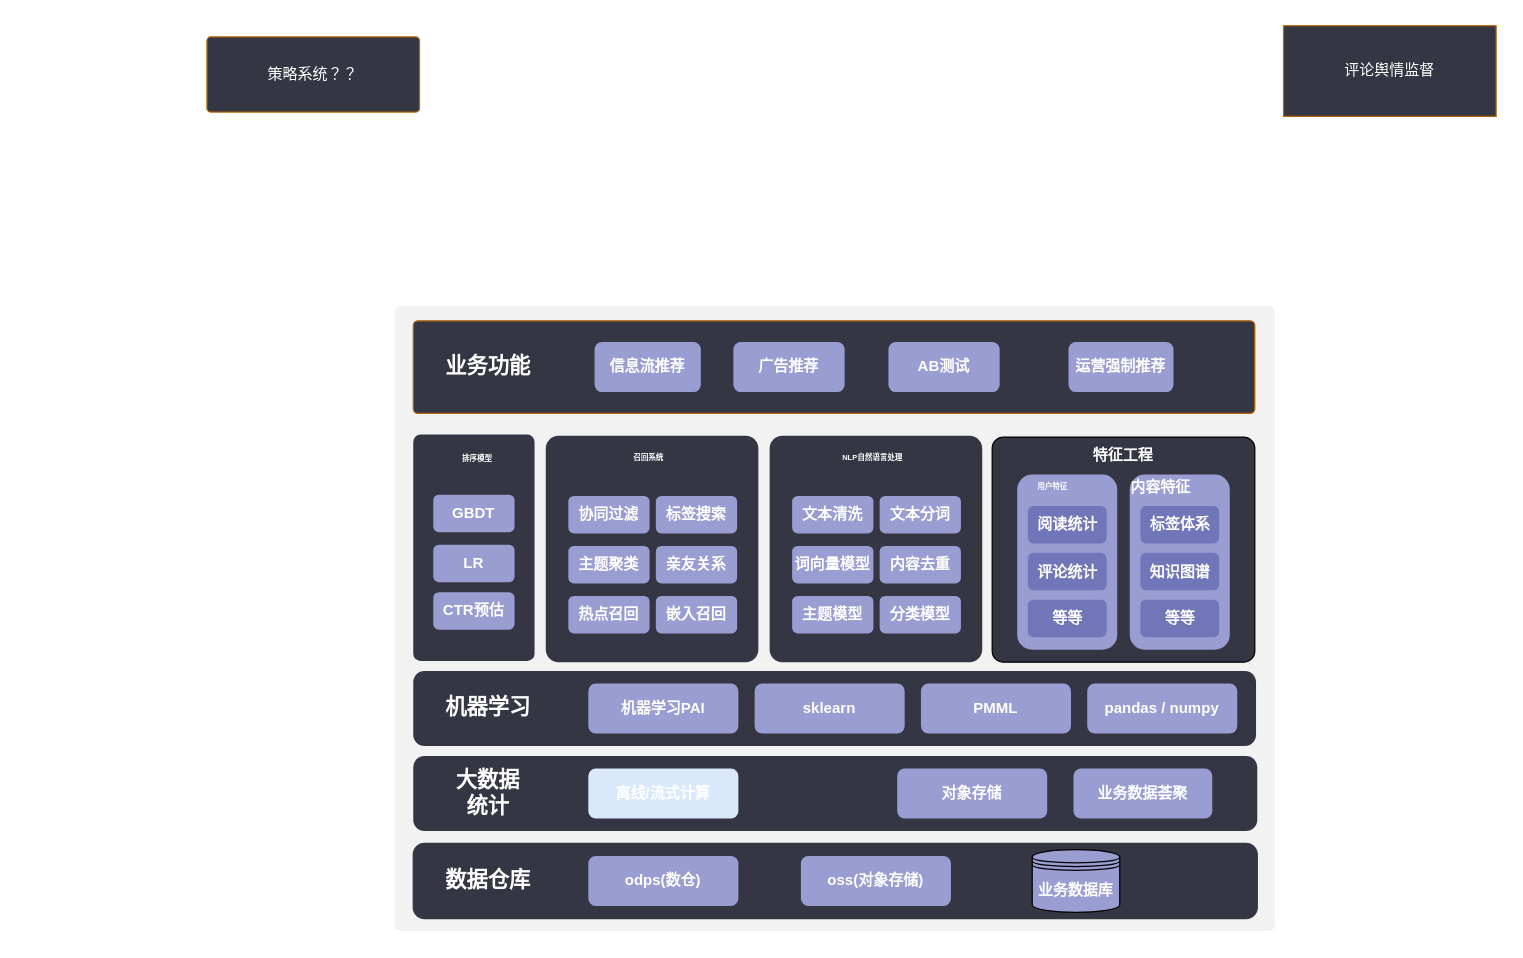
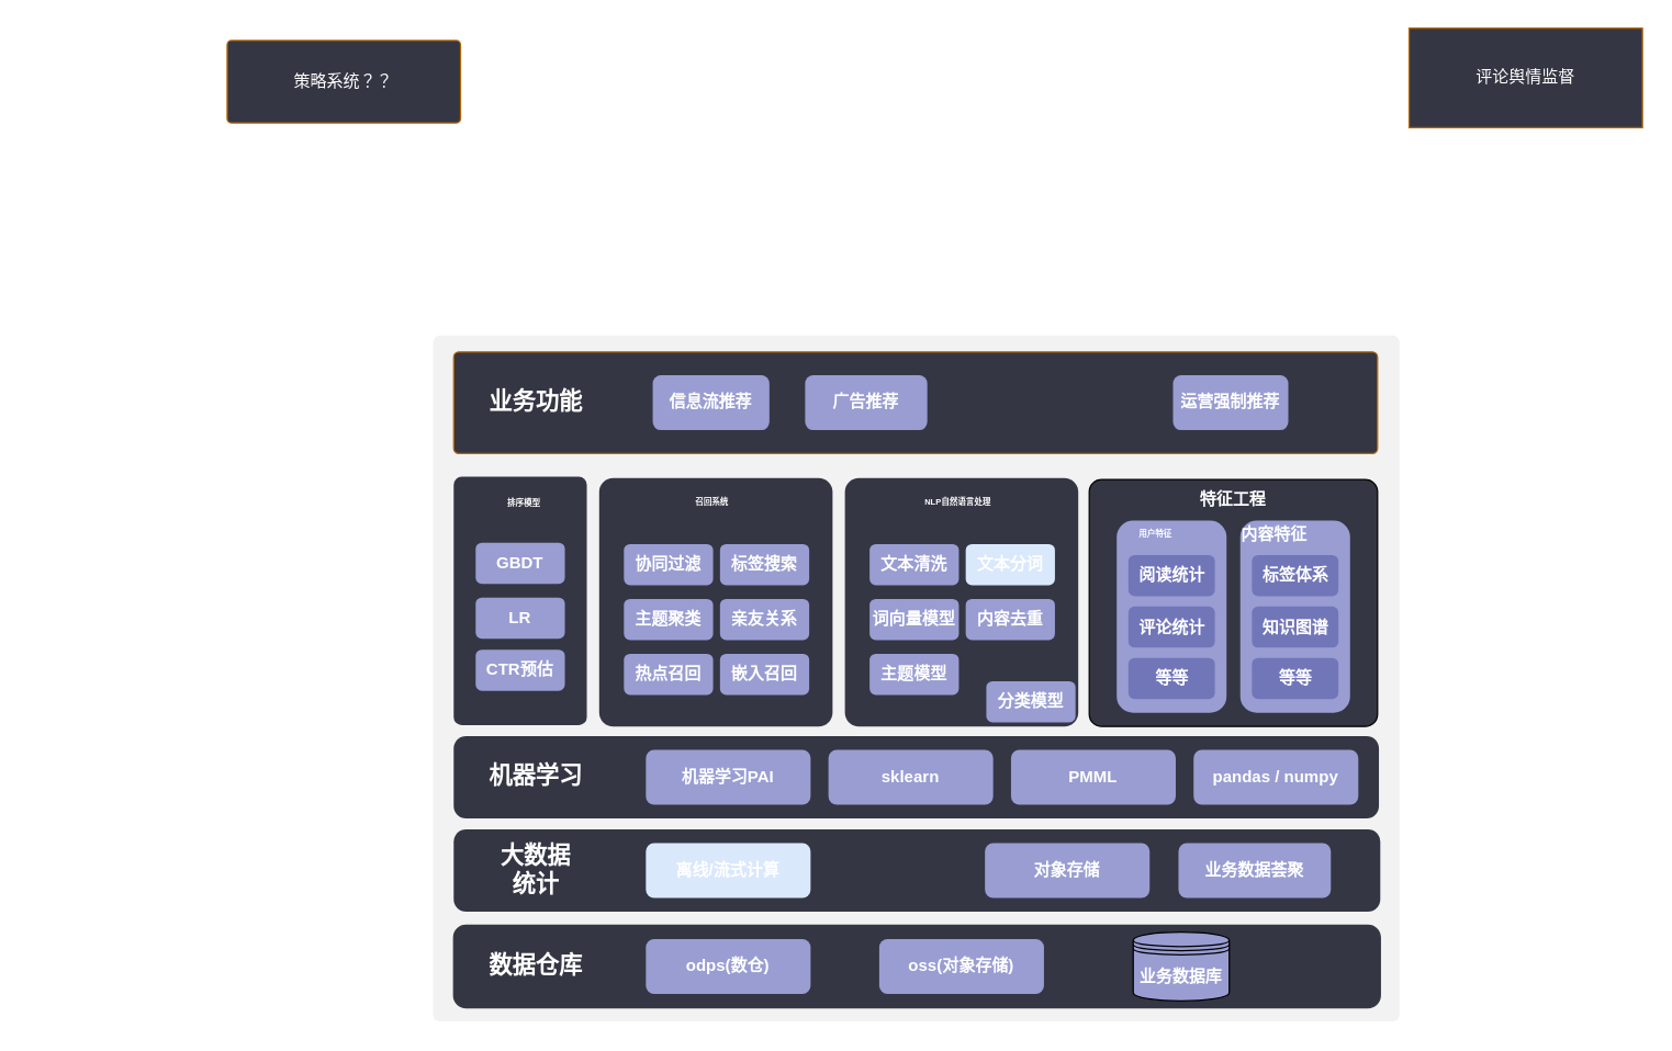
  <mxCell id="0" />
  <mxCell id="1" parent="0" />
  <mxCell id="2" value="" style="rounded=1;whiteSpace=wrap;html=1;shadow=0;fillColor=#F2F2F2;strokeColor=none;glass=0;comic=0;arcSize=1;" parent="1" vertex="1"><mxGeometry x="315" y="244" width="704" height="500" as="geometry" /></mxCell>
  <mxCell id="3" value="" style="rounded=1;whiteSpace=wrap;html=1;shadow=0;fillColor=#343643;strokeColor=#36393d;" parent="1" vertex="1"><mxGeometry x="330" y="674" width="675" height="60" as="geometry" /></mxCell>
  <mxCell id="4" value="&lt;span style=&quot;white-space: normal&quot;&gt;oss(对象存储)&lt;/span&gt;" style="rounded=1;whiteSpace=wrap;html=1;shadow=0;fillColor=#999DD2;strokeColor=none;gradientColor=none;fontColor=#FFFFFF;fontStyle=1;dashed=1;strokeWidth=1;perimeterSpacing=4;" parent="1" vertex="1"><mxGeometry x="640" y="684" width="120" height="40" as="geometry" /></mxCell>
  <mxCell id="5" value="" style="rounded=1;whiteSpace=wrap;html=1;fillColor=#343643;strokeColor=none;" parent="1" vertex="1"><mxGeometry x="330" y="604" width="675" height="60" as="geometry" /></mxCell>
  <mxCell id="6" value="nlp自然语言处理" style="text;html=1;strokeColor=none;fillColor=none;align=center;verticalAlign=middle;whiteSpace=wrap;rounded=0;fontSize=14;fontStyle=1;fontColor=#FFFFFF;" parent="1" vertex="1"><mxGeometry x="20" y="339" width="130" height="20" as="geometry" /></mxCell>
  <mxCell id="7" value="&lt;span style=&quot;white-space: normal&quot;&gt;odps(数仓)&lt;/span&gt;" style="rounded=1;whiteSpace=wrap;html=1;shadow=0;fillColor=#999DD2;strokeColor=none;gradientColor=none;fontColor=#FFFFFF;fontStyle=1;dashed=1;strokeWidth=1;perimeterSpacing=4;" parent="1" vertex="1"><mxGeometry x="470" y="684" width="120" height="40" as="geometry" /></mxCell>
  <mxCell id="8" value="业务数据库" style="shape=datastore;whiteSpace=wrap;html=1;shadow=0;fillColor=#999DD2;strokeColor=#000000;gradientColor=none;fontStyle=1;fontColor=#FFFFFF;" parent="1" vertex="1"><mxGeometry x="825" y="679" width="70" height="50" as="geometry" /></mxCell>
  <mxCell id="9" value="数据仓库" style="text;html=1;strokeColor=none;fillColor=none;align=center;verticalAlign=middle;whiteSpace=wrap;rounded=0;shadow=1;fontFamily=Comic Sans MS;fontSize=17;fontStyle=1;fontColor=#FFFFFF;" parent="1" vertex="1"><mxGeometry x="350" y="694" width="80" height="20" as="geometry" /></mxCell>
  <mxCell id="10" value="离线/流式计算" style="rounded=1;whiteSpace=wrap;html=1;shadow=0;fillColor=#dae8fc;strokeColor=none;fontColor=#FFFFFF;fontStyle=1;" parent="1" vertex="1"><mxGeometry x="470" y="614" width="120" height="40" as="geometry" /></mxCell>
  <mxCell id="11" value="大数据&lt;br&gt;统计" style="text;html=1;strokeColor=none;fillColor=none;align=center;verticalAlign=middle;whiteSpace=wrap;rounded=0;shadow=1;fontFamily=Comic Sans MS;fontSize=17;fontStyle=1;fontColor=#FFFFFF;" parent="1" vertex="1"><mxGeometry x="350" y="624" width="80" height="20" as="geometry" /></mxCell>
  <mxCell id="12" value="业务数据荟聚" style="rounded=1;whiteSpace=wrap;html=1;shadow=0;fillColor=#999DD2;strokeColor=none;fontColor=#FFFFFF;fontStyle=1" parent="1" vertex="1"><mxGeometry x="858" y="614" width="111" height="40" as="geometry" /></mxCell>
  <mxCell id="13" value="对象存储" style="rounded=1;whiteSpace=wrap;html=1;shadow=0;fillColor=#999DD2;strokeColor=none;fontColor=#FFFFFF;fontStyle=1" parent="1" vertex="1"><mxGeometry x="717" y="614" width="120" height="40" as="geometry" /></mxCell>
  <mxCell id="14" value="" style="group" parent="1" vertex="1" connectable="0"><mxGeometry x="793" y="349" width="210" height="180" as="geometry" /></mxCell>
  <mxCell id="15" value="" style="rounded=1;whiteSpace=wrap;html=1;rotatable=1;arcSize=5;fillColor=#343643;" parent="14" vertex="1"><mxGeometry width="210" height="180" as="geometry" /></mxCell>
  <mxCell id="16" value="特征工程" style="text;html=1;strokeColor=none;fillColor=none;align=center;verticalAlign=middle;whiteSpace=wrap;rounded=0;fontStyle=1;fontColor=#FFFFFF;" parent="14" vertex="1"><mxGeometry x="45" y="5" width="120" height="20" as="geometry" /></mxCell>
  <mxCell id="17" value="" style="rounded=1;whiteSpace=wrap;html=1;shadow=0;fillColor=#999DD2;strokeColor=none;fontColor=#FFFFFF;fontStyle=1" parent="14" vertex="1"><mxGeometry x="20" y="30" width="80" height="140" as="geometry" /></mxCell>
  <mxCell id="18" value="" style="rounded=1;whiteSpace=wrap;html=1;shadow=0;fillColor=#999DD2;strokeColor=none;fontColor=#FFFFFF;fontStyle=1" parent="14" vertex="1"><mxGeometry x="110" y="30" width="80" height="140" as="geometry" /></mxCell>
  <mxCell id="19" value="用户特征" style="text;html=1;strokeColor=none;fillColor=none;align=center;verticalAlign=middle;whiteSpace=wrap;rounded=0;fontColor=#FFFFFF;fontStyle=1;fontSize=6;arcSize=12;horizontal=1;" parent="14" vertex="1"><mxGeometry x="17" y="30" width="63" height="20" as="geometry" /></mxCell>
  <mxCell id="20" value="内容特征" style="text;html=1;strokeColor=none;fillColor=none;align=center;verticalAlign=middle;whiteSpace=wrap;rounded=0;fontColor=#FFFFFF;fontStyle=1" parent="14" vertex="1"><mxGeometry x="105" y="30" width="60" height="20" as="geometry" /></mxCell>
  <mxCell id="21" value="阅读统计" style="rounded=1;whiteSpace=wrap;html=1;shadow=0;fillColor=#7176B9;strokeColor=none;fontColor=#FFFFFF;fontStyle=1" parent="14" vertex="1"><mxGeometry x="28.5" y="55" width="63" height="30" as="geometry" /></mxCell>
  <mxCell id="22" value="评论统计" style="rounded=1;whiteSpace=wrap;html=1;shadow=0;fillColor=#7176B9;strokeColor=none;fontColor=#FFFFFF;fontStyle=1" parent="14" vertex="1"><mxGeometry x="28.5" y="92.5" width="63" height="30" as="geometry" /></mxCell>
  <mxCell id="23" value="等等" style="rounded=1;whiteSpace=wrap;html=1;shadow=0;fillColor=#7176B9;strokeColor=none;fontColor=#FFFFFF;fontStyle=1" parent="14" vertex="1"><mxGeometry x="28.5" y="130" width="63" height="30" as="geometry" /></mxCell>
  <mxCell id="24" value="标签体系&lt;span style=&quot;color: rgba(0 , 0 , 0 , 0) ; font-family: monospace ; font-size: 0px ; font-weight: 400 ; white-space: nowrap&quot;&gt;%3CmxGraphModel%3E%3Croot%3E%3CmxCell%20id%3D%220%22%2F%3E%3CmxCell%20id%3D%221%22%20parent%3D%220%22%2F%3E%3CmxCell%20id%3D%222%22%20value%3D%22%E9%98%85%E8%AF%BB%E7%BB%9F%E8%AE%A1%22%20style%3D%22rounded%3D1%3BwhiteSpace%3Dwrap%3Bhtml%3D1%3Bshadow%3D0%3BfillColor%3D%237176B9%3BstrokeColor%3Dnone%3BfontColor%3D%23FFFFFF%3BfontStyle%3D1%22%20vertex%3D%221%22%20parent%3D%221%22%3E%3CmxGeometry%20x%3D%22518.5%22%20y%3D%22285%22%20width%3D%2263%22%20height%3D%2230%22%20as%3D%22geometry%22%2F%3E%3C%2FmxCell%3E%3C%2Froot%3E%3C%2FmxGraphModel%3E&lt;/span&gt;" style="rounded=1;whiteSpace=wrap;html=1;shadow=0;fillColor=#7176B9;strokeColor=none;fontColor=#FFFFFF;fontStyle=1" parent="14" vertex="1"><mxGeometry x="118.5" y="55" width="63" height="30" as="geometry" /></mxCell>
  <mxCell id="25" value="知识图谱" style="rounded=1;whiteSpace=wrap;html=1;shadow=0;fillColor=#7176B9;strokeColor=none;fontColor=#FFFFFF;fontStyle=1" parent="14" vertex="1"><mxGeometry x="118.5" y="92.5" width="63" height="30" as="geometry" /></mxCell>
  <mxCell id="26" value="等等" style="rounded=1;whiteSpace=wrap;html=1;shadow=0;fillColor=#7176B9;strokeColor=none;fontColor=#FFFFFF;fontStyle=1" parent="14" vertex="1"><mxGeometry x="118.5" y="130" width="63" height="30" as="geometry" /></mxCell>
  <mxCell id="27" value="" style="rounded=1;whiteSpace=wrap;html=1;fillColor=#343643;strokeColor=#b46504;arcSize=5;fontColor=#FFFFFF;" parent="1" vertex="1"><mxGeometry x="330" y="256" width="673" height="74" as="geometry" /></mxCell>
  <mxCell id="28" value="策略系统？？" style="rounded=1;whiteSpace=wrap;html=1;fillColor=#343643;strokeColor=#b46504;arcSize=5;fontColor=#FFFFFF;" parent="1" vertex="1"><mxGeometry x="165" y="29" width="170" height="60" as="geometry" /></mxCell>
  <mxCell id="29" value="" style="rounded=1;whiteSpace=wrap;html=1;fillColor=#343643;strokeColor=none;" parent="1" vertex="1"><mxGeometry x="330" y="536" width="674" height="60" as="geometry" /></mxCell>
  <mxCell id="30" value="机器学习" style="text;html=1;strokeColor=none;fillColor=none;align=center;verticalAlign=middle;whiteSpace=wrap;rounded=0;shadow=1;fontFamily=Comic Sans MS;fontSize=17;fontStyle=1;fontColor=#FFFFFF;" parent="1" vertex="1"><mxGeometry x="350" y="556" width="80" height="20" as="geometry" /></mxCell>
  <mxCell id="31" value="机器学习PAI" style="rounded=1;whiteSpace=wrap;html=1;shadow=0;fillColor=#999DD2;strokeColor=none;fontColor=#FFFFFF;fontStyle=1" parent="1" vertex="1"><mxGeometry x="470" y="546" width="120" height="40" as="geometry" /></mxCell>
  <mxCell id="32" value="sklearn" style="rounded=1;whiteSpace=wrap;html=1;shadow=0;fillColor=#999DD2;strokeColor=none;fontColor=#FFFFFF;fontStyle=1" parent="1" vertex="1"><mxGeometry x="603" y="546" width="120" height="40" as="geometry" /></mxCell>
  <mxCell id="33" value="PMML" style="rounded=1;whiteSpace=wrap;html=1;shadow=0;fillColor=#999DD2;strokeColor=none;fontColor=#FFFFFF;fontStyle=1" parent="1" vertex="1"><mxGeometry x="736" y="546" width="120" height="40" as="geometry" /></mxCell>
  <mxCell id="34" value="pandas / numpy" style="rounded=1;whiteSpace=wrap;html=1;shadow=0;fillColor=#999DD2;strokeColor=none;fontColor=#FFFFFF;fontStyle=1" parent="1" vertex="1"><mxGeometry x="869" y="546" width="120" height="40" as="geometry" /></mxCell>
  <mxCell id="35" value="评论舆情监督" style="whiteSpace=wrap;html=1;fillColor=#343643;strokeColor=#b46504;arcSize=5;fontColor=#FFFFFF;rounded=0;" parent="1" vertex="1"><mxGeometry x="1026" y="20" width="170" height="72.5" as="geometry" /></mxCell>
  <mxCell id="36" value="" style="group" parent="1" vertex="1" connectable="0"><mxGeometry x="615" y="348" width="170" height="181" as="geometry" /></mxCell>
  <mxCell id="37" value="" style="rounded=1;whiteSpace=wrap;html=1;fillColor=#343643;strokeColor=none;arcSize=6;" parent="36" vertex="1"><mxGeometry width="170" height="181" as="geometry" /></mxCell>
  <mxCell id="38" value="&lt;span style=&quot;&quot;&gt;词向量模型&lt;/span&gt;" style="rounded=1;whiteSpace=wrap;html=1;shadow=0;fillColor=#999DD2;strokeColor=none;fontColor=#FFFFFF;fontStyle=1" parent="36" vertex="1"><mxGeometry x="18" y="88" width="65" height="30" as="geometry" /></mxCell>
  <mxCell id="39" value="NLP自然语言处理" style="text;html=1;strokeColor=none;fillColor=none;align=center;verticalAlign=middle;whiteSpace=wrap;rounded=0;fontColor=#FFFFFF;fontStyle=1;fontSize=6;arcSize=12;horizontal=1;" parent="36" vertex="1"><mxGeometry x="31" y="8" width="103" height="20" as="geometry" /></mxCell>
  <mxCell id="40" value="内容去重" style="rounded=1;whiteSpace=wrap;html=1;shadow=0;fillColor=#999DD2;strokeColor=none;fontColor=#FFFFFF;fontStyle=1" parent="36" vertex="1"><mxGeometry x="88" y="88" width="65" height="30" as="geometry" /></mxCell>
  <mxCell id="41" value="文本清洗" style="rounded=1;whiteSpace=wrap;html=1;shadow=0;fillColor=#999DD2;strokeColor=none;fontColor=#FFFFFF;fontStyle=1" parent="36" vertex="1"><mxGeometry x="18" y="48" width="65" height="30" as="geometry" /></mxCell>
- <mxCell id="42" value="文本分词" style="rounded=1;whiteSpace=wrap;html=1;shadow=0;fillColor=#999DD2;strokeColor=none;fontColor=#FFFFFF;fontStyle=1" parent="36" vertex="1"><mxGeometry x="88" y="48" width="65" height="30" as="geometry" /></mxCell>
- <mxCell id="43" value="分类模型" style="rounded=1;whiteSpace=wrap;html=1;shadow=0;fillColor=#999DD2;strokeColor=none;fontColor=#FFFFFF;fontStyle=1" parent="36" vertex="1"><mxGeometry x="88" y="128" width="65" height="30" as="geometry" /></mxCell>
+ <mxCell id="42" value="文本分词" style="rounded=1;whiteSpace=wrap;html=1;shadow=0;fillColor=#dae8fc;strokeColor=none;fontColor=#FFFFFF;fontStyle=1;" parent="36" vertex="1"><mxGeometry x="88" y="48" width="65" height="30" as="geometry" /></mxCell>
+ <mxCell id="43" value="分类模型" style="rounded=1;whiteSpace=wrap;html=1;shadow=0;fillColor=#999DD2;strokeColor=none;fontColor=#FFFFFF;fontStyle=1" parent="36" vertex="1"><mxGeometry x="103" y="148" width="65" height="30" as="geometry" /></mxCell>
  <mxCell id="44" value="主题模型" style="rounded=1;whiteSpace=wrap;html=1;shadow=0;fillColor=#999DD2;strokeColor=none;fontColor=#FFFFFF;fontStyle=1" parent="36" vertex="1"><mxGeometry x="18" y="128" width="65" height="30" as="geometry" /></mxCell>
  <mxCell id="45" value="" style="group" parent="1" vertex="1" connectable="0"><mxGeometry x="436" y="348" width="170" height="181" as="geometry" /></mxCell>
  <mxCell id="46" value="" style="rounded=1;whiteSpace=wrap;html=1;fillColor=#343643;strokeColor=none;arcSize=6;" parent="45" vertex="1"><mxGeometry width="170" height="181" as="geometry" /></mxCell>
  <mxCell id="47" value="主题聚类" style="rounded=1;whiteSpace=wrap;html=1;shadow=0;fillColor=#999DD2;strokeColor=none;fontColor=#FFFFFF;fontStyle=1" parent="45" vertex="1"><mxGeometry x="18" y="88" width="65" height="30" as="geometry" /></mxCell>
  <mxCell id="48" value="召回系统" style="text;html=1;strokeColor=none;fillColor=none;align=center;verticalAlign=middle;whiteSpace=wrap;rounded=0;fontColor=#FFFFFF;fontStyle=1;fontSize=6;arcSize=12;horizontal=1;" parent="45" vertex="1"><mxGeometry x="31" y="8" width="103" height="20" as="geometry" /></mxCell>
  <mxCell id="49" value="亲友关系" style="rounded=1;whiteSpace=wrap;html=1;shadow=0;fillColor=#999DD2;strokeColor=none;fontColor=#FFFFFF;fontStyle=1" parent="45" vertex="1"><mxGeometry x="88" y="88" width="65" height="30" as="geometry" /></mxCell>
  <mxCell id="50" value="协同过滤" style="rounded=1;whiteSpace=wrap;html=1;shadow=0;fillColor=#999DD2;strokeColor=none;fontColor=#FFFFFF;fontStyle=1" parent="45" vertex="1"><mxGeometry x="18" y="48" width="65" height="30" as="geometry" /></mxCell>
  <mxCell id="51" value="标签搜索" style="rounded=1;whiteSpace=wrap;html=1;shadow=0;fillColor=#999DD2;strokeColor=none;fontColor=#FFFFFF;fontStyle=1" parent="45" vertex="1"><mxGeometry x="88" y="48" width="65" height="30" as="geometry" /></mxCell>
  <mxCell id="52" value="嵌入召回" style="rounded=1;whiteSpace=wrap;html=1;shadow=0;fillColor=#999DD2;strokeColor=none;fontColor=#FFFFFF;fontStyle=1" parent="45" vertex="1"><mxGeometry x="88" y="128" width="65" height="30" as="geometry" /></mxCell>
  <mxCell id="53" value="热点召回" style="rounded=1;whiteSpace=wrap;html=1;shadow=0;fillColor=#999DD2;strokeColor=none;fontColor=#FFFFFF;fontStyle=1" parent="45" vertex="1"><mxGeometry x="18" y="128" width="65" height="30" as="geometry" /></mxCell>
  <mxCell id="54" value="" style="group" parent="1" vertex="1" connectable="0"><mxGeometry x="330" y="347" width="103" height="181" as="geometry" /></mxCell>
  <mxCell id="55" value="" style="rounded=1;whiteSpace=wrap;html=1;fillColor=#343643;strokeColor=none;arcSize=6;" parent="54" vertex="1"><mxGeometry width="97" height="181" as="geometry" /></mxCell>
  <mxCell id="56" value="LR" style="rounded=1;whiteSpace=wrap;html=1;shadow=0;fillColor=#999DD2;strokeColor=none;fontColor=#FFFFFF;fontStyle=1" parent="54" vertex="1"><mxGeometry x="16" y="88" width="65" height="30" as="geometry" /></mxCell>
  <mxCell id="57" value="排序模型" style="text;html=1;strokeColor=none;fillColor=none;align=center;verticalAlign=middle;whiteSpace=wrap;rounded=0;fontColor=#FFFFFF;fontStyle=1;fontSize=6;arcSize=12;horizontal=1;" parent="54" vertex="1"><mxGeometry y="10" width="103" height="20" as="geometry" /></mxCell>
  <mxCell id="58" value="GBDT" style="rounded=1;whiteSpace=wrap;html=1;shadow=0;fillColor=#999DD2;strokeColor=none;fontColor=#FFFFFF;fontStyle=1" parent="54" vertex="1"><mxGeometry x="16" y="48" width="65" height="30" as="geometry" /></mxCell>
  <mxCell id="59" value="CTR预估" style="rounded=1;whiteSpace=wrap;html=1;shadow=0;fillColor=#999DD2;strokeColor=none;fontColor=#FFFFFF;fontStyle=1" parent="54" vertex="1"><mxGeometry x="16" y="126" width="65" height="30" as="geometry" /></mxCell>
  <mxCell id="60" value="业务功能" style="text;html=1;strokeColor=none;fillColor=none;align=center;verticalAlign=middle;whiteSpace=wrap;rounded=0;shadow=1;fontFamily=Comic Sans MS;fontSize=17;fontStyle=1;fontColor=#FFFFFF;" parent="1" vertex="1"><mxGeometry x="350" y="283" width="80" height="20" as="geometry" /></mxCell>
  <mxCell id="61" value="信息流推荐" style="rounded=1;whiteSpace=wrap;html=1;shadow=0;fillColor=#999DD2;strokeColor=none;fontColor=#FFFFFF;fontStyle=1" parent="1" vertex="1"><mxGeometry x="475" y="273" width="85" height="40" as="geometry" /></mxCell>
- <mxCell id="62" value="AB测试" style="rounded=1;whiteSpace=wrap;html=1;shadow=0;fillColor=#999DD2;strokeColor=none;fontColor=#FFFFFF;fontStyle=1" parent="1" vertex="1"><mxGeometry x="710" y="273" width="89" height="40" as="geometry" /></mxCell>
  <mxCell id="63" value="运营强制推荐" style="rounded=1;whiteSpace=wrap;html=1;shadow=0;fillColor=#999DD2;strokeColor=none;fontColor=#FFFFFF;fontStyle=1" parent="1" vertex="1"><mxGeometry x="854" y="273" width="84" height="40" as="geometry" /></mxCell>
  <mxCell id="64" value="广告推荐" style="rounded=1;whiteSpace=wrap;html=1;shadow=0;fillColor=#999DD2;strokeColor=none;fontColor=#FFFFFF;fontStyle=1" vertex="1" parent="1"><mxGeometry x="586" y="273" width="89" height="40" as="geometry" /></mxCell>
